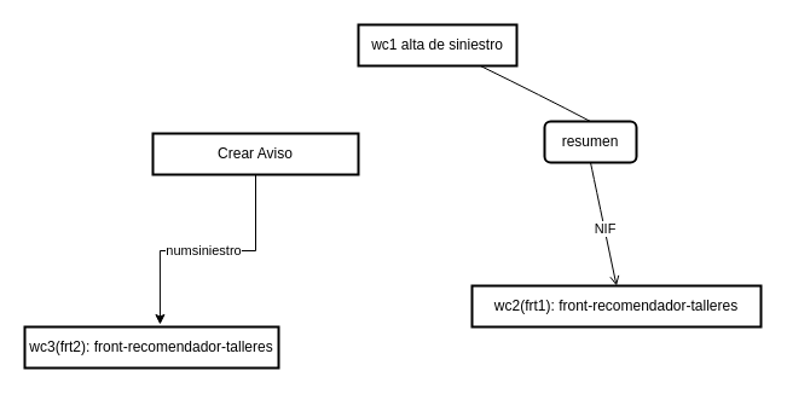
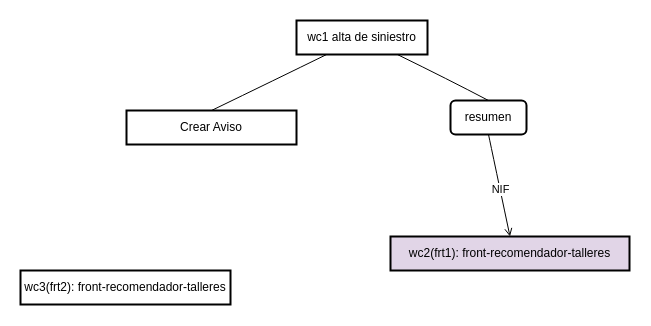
  <mxCell id="0" />
  <mxCell id="1" parent="0" />
  <mxCell id="2" value="wc1 alta de siniestro" style="whiteSpace=wrap;strokeWidth=2;" parent="1" vertex="1"><mxGeometry x="296" width="131" height="34" as="geometry" y="20" /></mxCell>
  <mxCell id="3" value="Crear Aviso" style="whiteSpace=wrap;strokeWidth=2;" parent="1" vertex="1"><mxGeometry x="126" y="110" width="170" height="34" as="geometry" /></mxCell>
  <mxCell id="4" value="resumen" style="whiteSpace=wrap;strokeWidth=2;rounded=1;" parent="1" vertex="1"><mxGeometry x="450" y="100" width="76" height="34" as="geometry" /></mxCell>
- <mxCell id="5" value="wc2(frt1): front-recomendador-talleres" style="whiteSpace=wrap;strokeWidth=2;" parent="1" vertex="1"><mxGeometry x="390" y="236" width="239" height="34" as="geometry" /></mxCell>
+ <mxCell id="5" value="wc2(frt1): front-recomendador-talleres" style="whiteSpace=wrap;strokeWidth=2;fillColor=#e1d5e7;" parent="1" vertex="1"><mxGeometry x="390" y="236" width="239" height="34" as="geometry" /></mxCell>
+ <mxCell id="6" value="" style="curved=1;startArrow=none;endArrow=none;exitX=0.23;exitY=1;entryX=0.5;entryY=0;" parent="1" source="2" target="3" edge="1"><mxGeometry relative="1" as="geometry"><Array as="points"><mxPoint x="275" y="79" /></Array></mxGeometry></mxCell>
  <mxCell id="7" value="" style="curved=1;startArrow=none;endArrow=none;exitX=0.77;exitY=1;entryX=0.5;entryY=0;" parent="1" source="2" target="4" edge="1"><mxGeometry relative="1" as="geometry"><Array as="points"><mxPoint x="448" y="79" /></Array></mxGeometry></mxCell>
  <mxCell id="8" value="" style="curved=1;startArrow=none;endArrow=open;exitX=0.5;exitY=1.01;entryX=0.5;entryY=0.01;endFill=0;" parent="1" source="4" target="5" edge="1"><mxGeometry relative="1" as="geometry"><Array as="points" /></mxGeometry></mxCell>
  <mxCell id="9" value="NIF" style="edgeLabel;html=1;align=center;verticalAlign=middle;resizable=0;points=[];" vertex="1" connectable="0" parent="8"><mxGeometry x="0.069" relative="1" as="geometry"><mxPoint as="offset" /></mxGeometry></mxCell>
  <mxCell id="10" value="wc3(frt2): front-recomendador-talleres" style="whiteSpace=wrap;strokeWidth=2;" vertex="1" parent="1"><mxGeometry x="20" y="270" width="210" height="34" as="geometry" /></mxCell>
- <mxCell id="11" style="edgeStyle=orthogonalEdgeStyle;rounded=0;orthogonalLoop=1;jettySize=auto;html=1;entryX=0.533;entryY=-0.059;entryDx=0;entryDy=0;entryPerimeter=0;" edge="1" parent="1" source="3" target="10"><mxGeometry relative="1" as="geometry" /></mxCell>
- <mxCell id="12" value="numsiniestro" style="edgeLabel;html=1;align=center;verticalAlign=middle;resizable=0;points=[];" vertex="1" connectable="0" parent="11"><mxGeometry x="0.049" y="-1" relative="1" as="geometry"><mxPoint as="offset" /></mxGeometry></mxCell>
